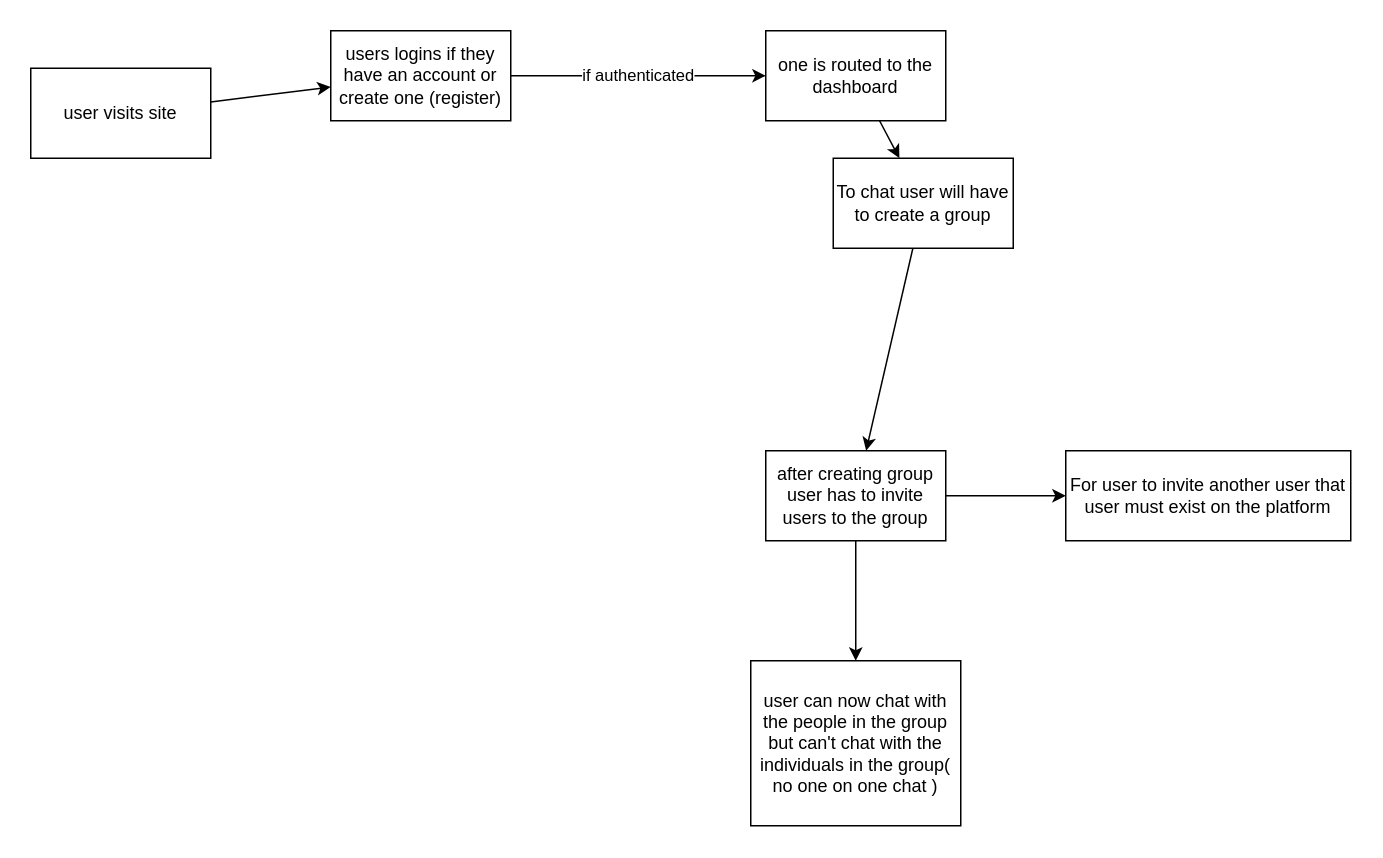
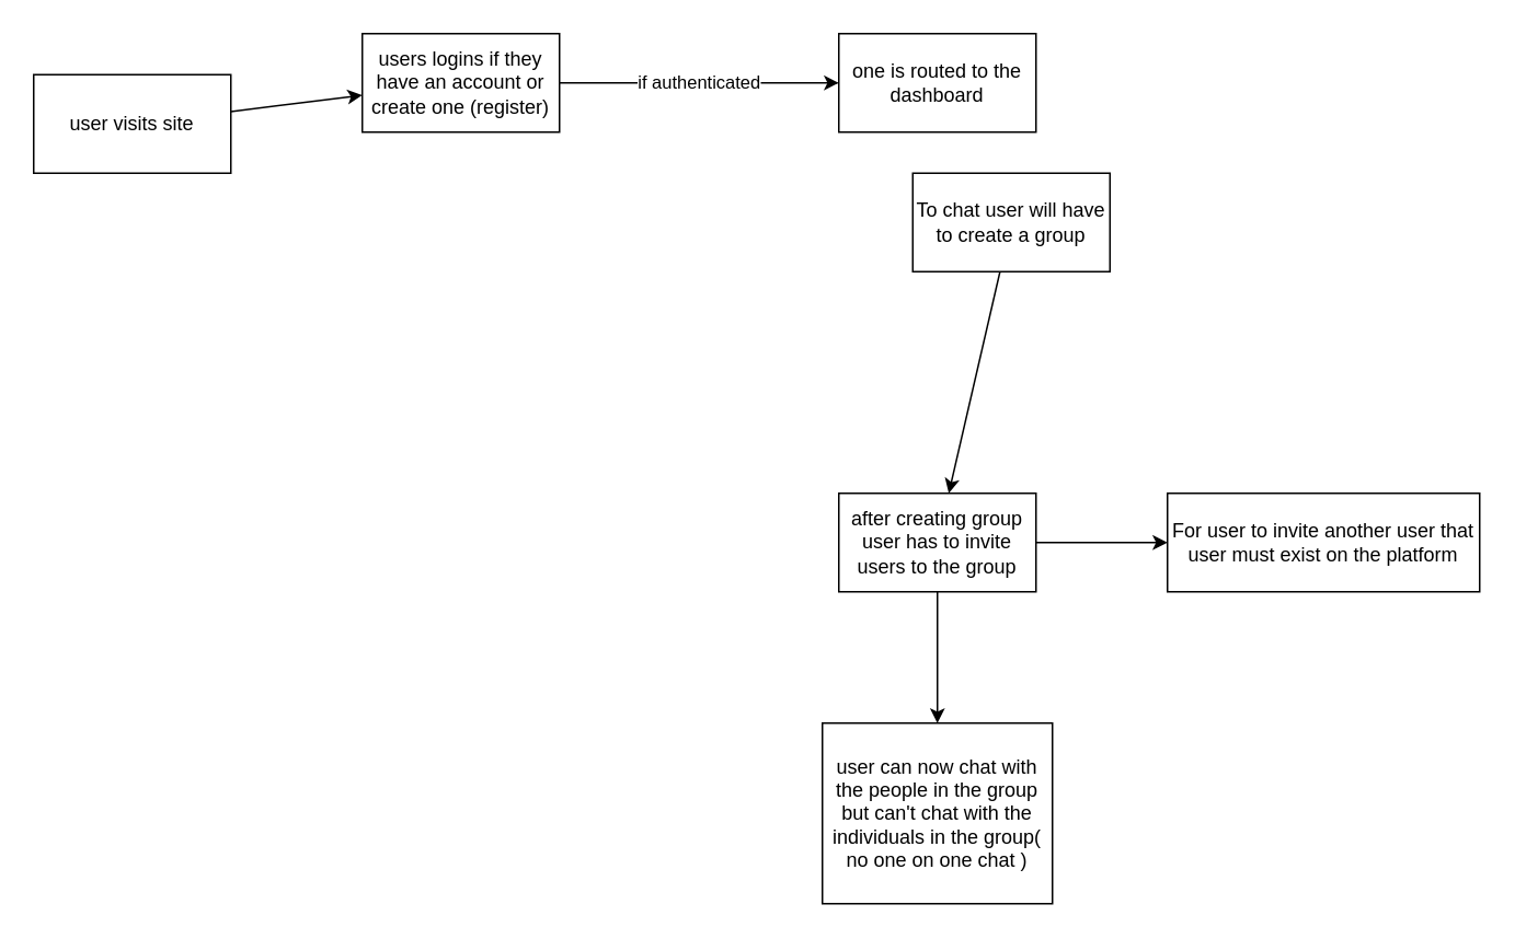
  <mxCell id="0" />
  <mxCell id="1" parent="0" />
  <mxCell id="2" value="" style="edgeStyle=none;html=1;" edge="1" parent="1" source="3" target="5"><mxGeometry relative="1" as="geometry" /></mxCell>
  <mxCell id="3" value="user visits site" style="rounded=0;whiteSpace=wrap;html=1;" vertex="1" parent="1"><mxGeometry x="20" y="45" width="120" height="60" as="geometry" /></mxCell>
  <mxCell id="4" value="if authenticated" style="edgeStyle=none;html=1;" edge="1" parent="1" source="5" target="7"><mxGeometry relative="1" as="geometry" /></mxCell>
  <mxCell id="5" value="users logins if they have an account or create one (register)" style="whiteSpace=wrap;html=1;rounded=0;" vertex="1" parent="1"><mxGeometry x="220" y="20" width="120" height="60" as="geometry" /></mxCell>
- <mxCell id="6" value="" style="edgeStyle=none;html=1;" edge="1" parent="1" source="7" target="9"><mxGeometry relative="1" as="geometry" /></mxCell>
  <mxCell id="7" value="one is routed to the dashboard" style="whiteSpace=wrap;html=1;rounded=0;" vertex="1" parent="1"><mxGeometry x="510" y="20" width="120" height="60" as="geometry" /></mxCell>
  <mxCell id="8" value="" style="edgeStyle=none;html=1;" edge="1" parent="1" source="9" target="12"><mxGeometry relative="1" as="geometry" /></mxCell>
  <mxCell id="9" value="To chat user will have to create a group" style="whiteSpace=wrap;html=1;rounded=0;" vertex="1" parent="1"><mxGeometry x="555" y="105" width="120" height="60" as="geometry" /></mxCell>
  <mxCell id="10" value="" style="edgeStyle=none;html=1;" edge="1" parent="1" source="12" target="13"><mxGeometry relative="1" as="geometry" /></mxCell>
  <mxCell id="11" value="" style="edgeStyle=none;html=1;" edge="1" parent="1" source="12" target="14"><mxGeometry relative="1" as="geometry" /></mxCell>
  <mxCell id="12" value="after creating group user has to invite users to the group" style="whiteSpace=wrap;html=1;rounded=0;" vertex="1" parent="1"><mxGeometry x="510" y="300" width="120" height="60" as="geometry" /></mxCell>
  <mxCell id="13" value="For user to invite another user that user must exist on the platform" style="whiteSpace=wrap;html=1;rounded=0;" vertex="1" parent="1"><mxGeometry x="710" y="300" width="190" height="60" as="geometry" /></mxCell>
  <mxCell id="14" value="user can now chat with the people in the group but can't chat with the individuals in the group( no one on one chat )" style="whiteSpace=wrap;html=1;rounded=0;" vertex="1" parent="1"><mxGeometry x="500" y="440" width="140" height="110" as="geometry" /></mxCell>
